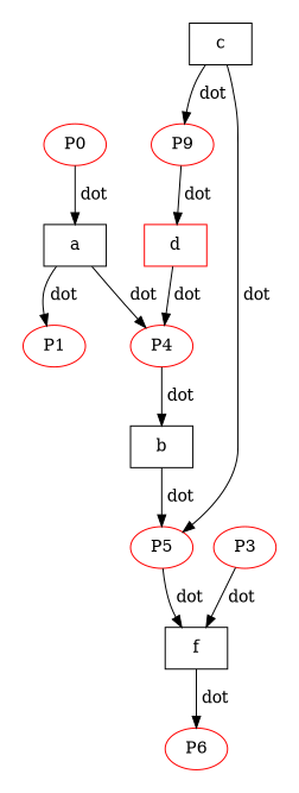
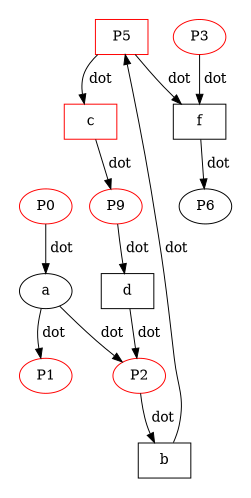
  digraph {
    splines=true
    node [fillcolor="#FFFFFF" fontcolor="#000000" shape=ellipse style=filled color="#FF0000"]
    edge [arrowhead=normal style=solid]
    n1 [label=f shape=rectangle color=""]
-   n2 [label=P6]
-   n3 [label=c shape=rectangle color=""]
+   n2 [color=black label=P6]
+   n3 [label=c shape=rectangle]
    n4 [label=P9]
-   n5 [label=d shape=rectangle]
+   n5 [label=d shape=rectangle color=""]
    n6 [label=P3]
    n7 [label=P1]
-   n8 [label=a shape=rectangle color=""]
-   n9 [label=P4]
-   n10 [label=P5]
+   n8 [label=a color=""]
+   n9 [label=P2]
+   n10 [label=P5 shape=box]
    n11 [label=b shape=rectangle color=""]
    n12 [label=P0]
    subgraph cluster_1 {
      style=invis
      n1
      n2
      n3
      n4
      n5
      n6
      n7
      n8
      n9
      n10
      n11
      n12
    }
    n1 -> n2 [label=" dot "]
    n3 -> n4 [label=" dot "]
    n4 -> n5 [label=" dot "]
    n5 -> n9 [label=" dot "]
    n6 -> n1 [label=" dot "]
    n8 -> n7 [label=" dot "]
    n8 -> n9 [label=" dot "]
    n9 -> n11 [label=" dot "]
    n10 -> n1 [label=" dot "]
-   n3 -> n10 [label=" dot "]
+   n10 -> n3 [label=" dot "]
    n11 -> n10 [label=" dot "]
    n12 -> n8 [label=" dot "]
  }
